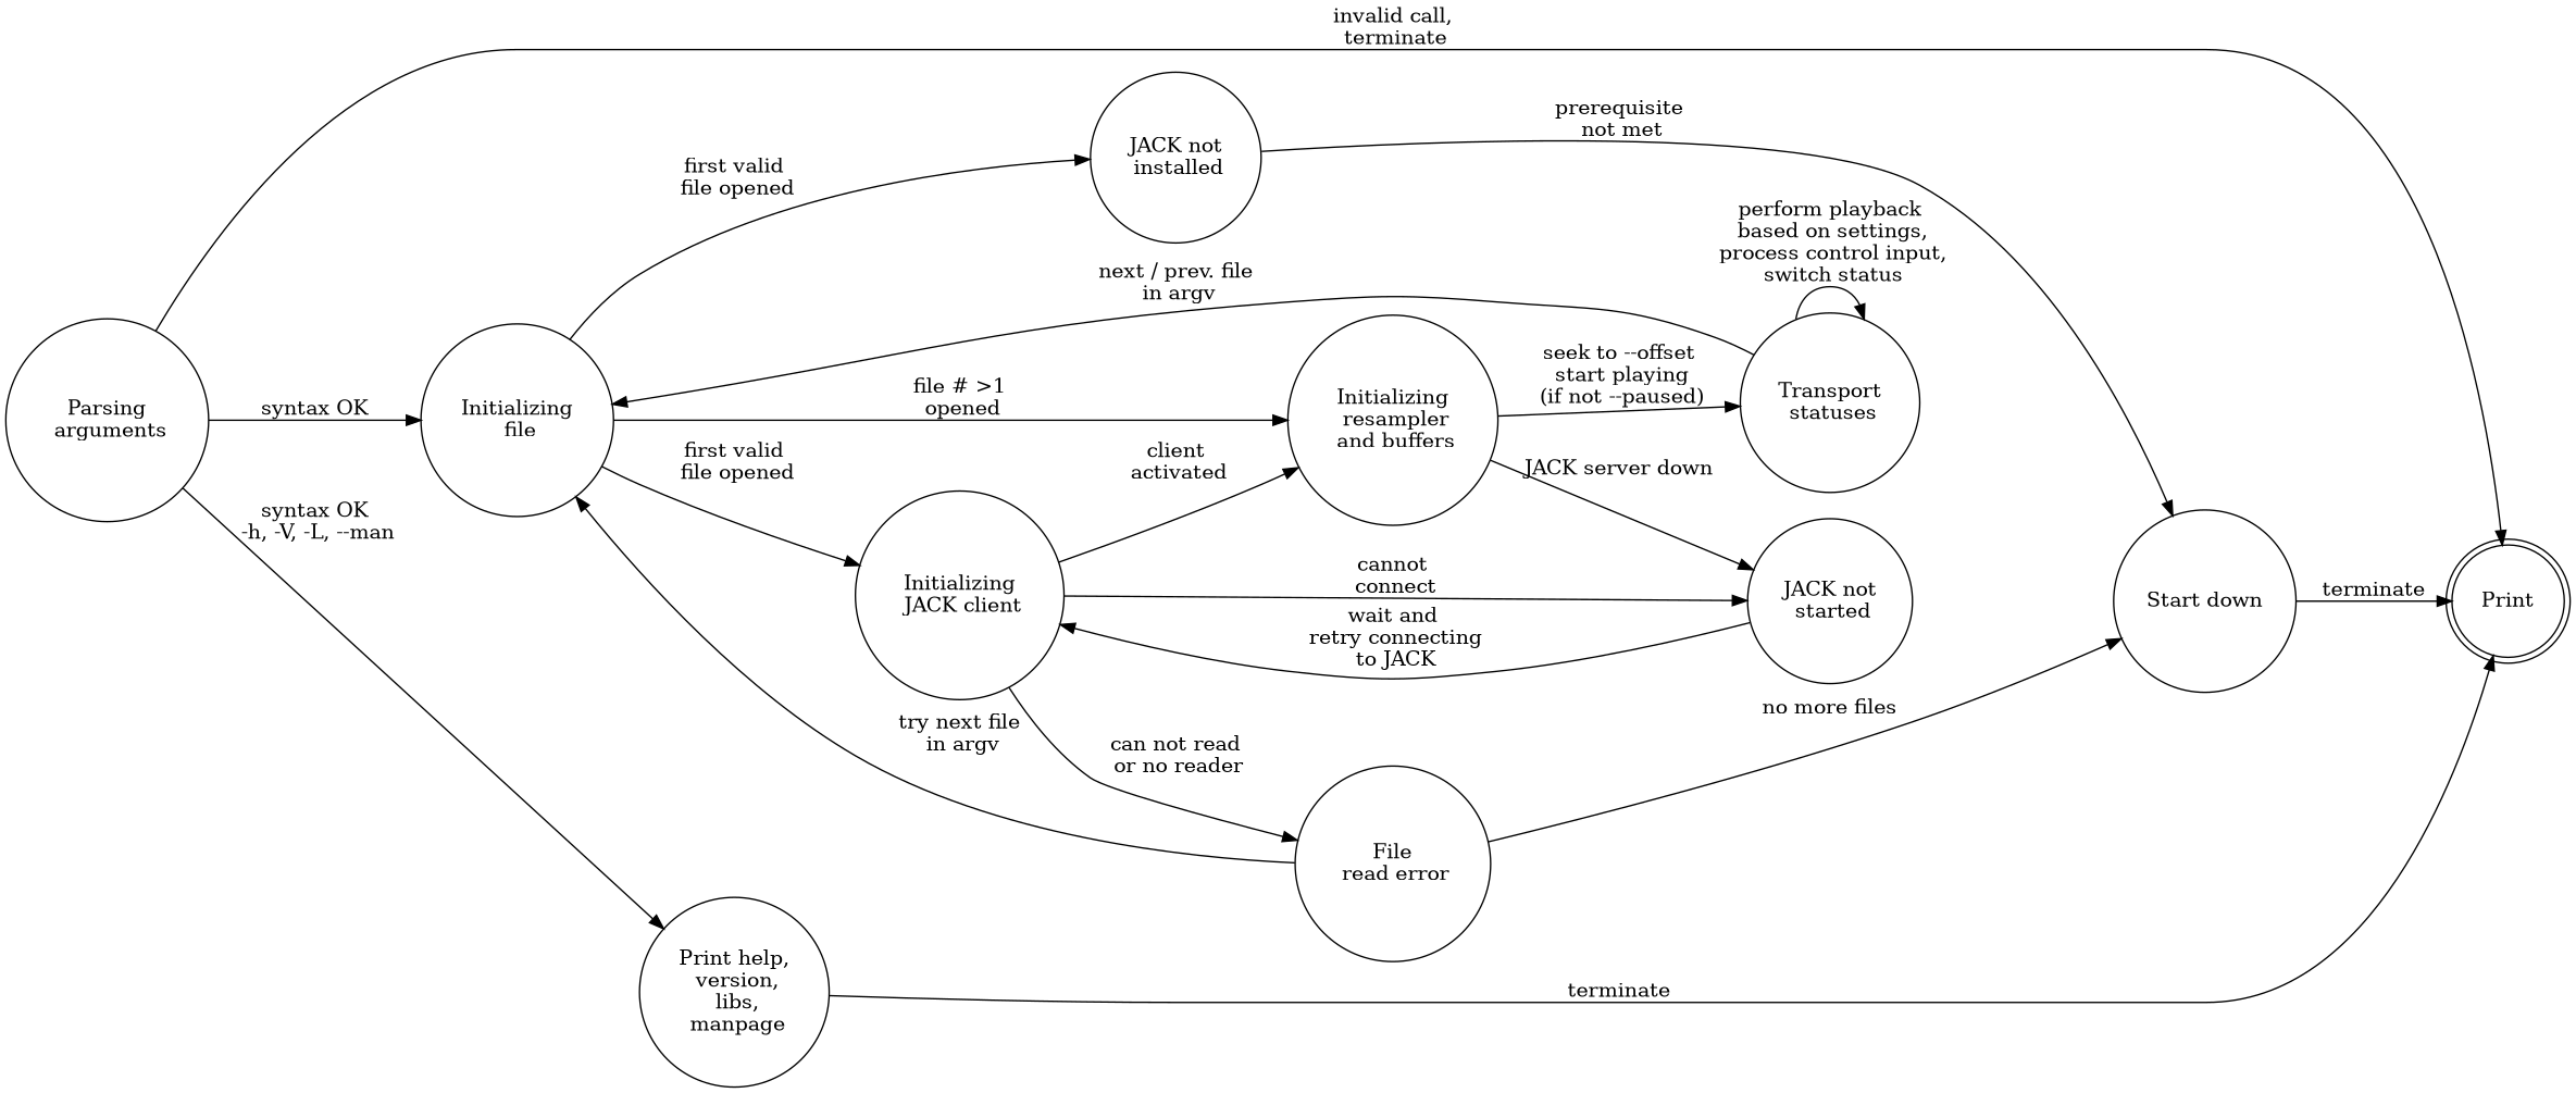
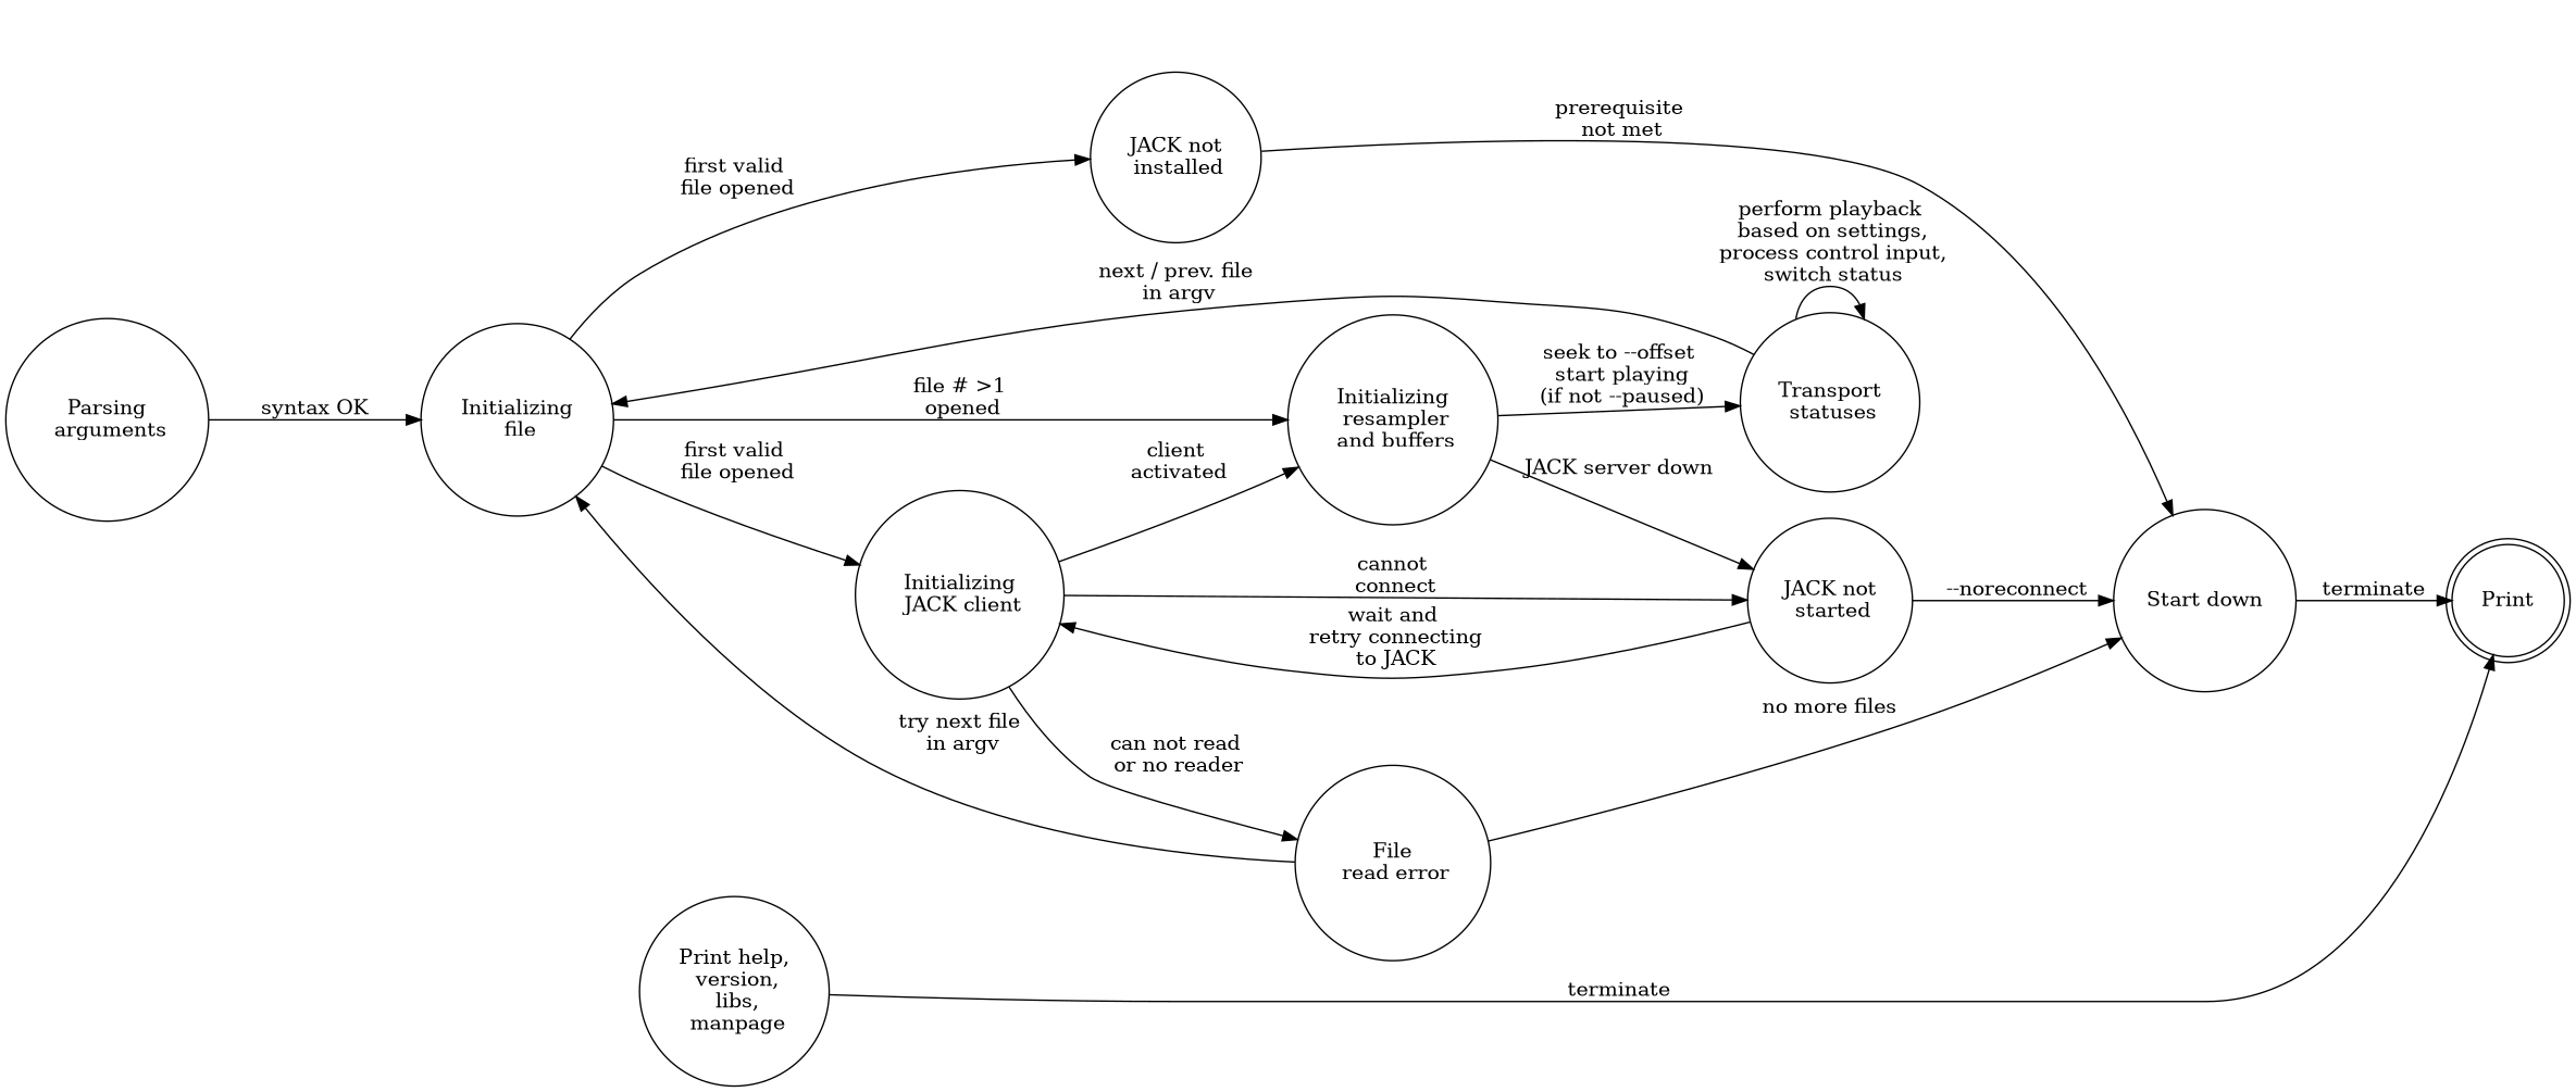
  digraph {
    rankdir=LR
    node [shape=circle]
    n1 [label=Print shape=doublecircle]
    "Parsing\n arguments"
    "Initializing\n file"
    "Print help,\n version,\n libs,\n manpage"
    "JACK not\n installed"
    "Initializing\n JACK client"
    "Initializing\n resampler\n and buffers"
    "File\n read error"
    n9 [label="Start down"]
    "JACK not\n started"
    "Transport\n statuses"
-   "Parsing\n arguments" -> n1 [label="invalid call,\n terminate"]
    "Parsing\n arguments" -> "Initializing\n file" [label="syntax OK"]
-   "Parsing\n arguments" -> "Print help,\n version,\n libs,\n manpage" [label="syntax OK\n -h, -V, -L, --man"]
    "Initializing\n file" -> "JACK not\n installed" [label="first valid\n file opened"]
    "Initializing\n file" -> "Initializing\n JACK client" [label="first valid\n file opened"]
    "Initializing\n file" -> "Initializing\n resampler\n and buffers" [label="file # >1\n opened"]
    "Print help,\n version,\n libs,\n manpage" -> n1 [label=terminate]
    "JACK not\n installed" -> n9 [label="prerequisite\n not met"]
    "Initializing\n JACK client" -> "Initializing\n resampler\n and buffers" [label="client\n activated"]
    "Initializing\n JACK client" -> "File\n read error" [label="can not read\n or no reader"]
    "Initializing\n JACK client" -> "JACK not\n started" [label="cannot\n connect"]
    "Initializing\n resampler\n and buffers" -> "JACK not\n started" [label="JACK server down"]
    "Initializing\n resampler\n and buffers" -> "Transport\n statuses" [label="seek to --offset\n start playing\n (if not --paused)"]
    "File\n read error" -> "Initializing\n file" [label="try next file\n in argv"]
    "File\n read error" -> n9 [label="no more files"]
    n9 -> n1 [label=terminate]
    "JACK not\n started" -> "Initializing\n JACK client" [label="wait and\n retry connecting\n to JACK"]
+   "JACK not\n started" -> n9 [label="--noreconnect"]
    "Transport\n statuses" -> "Initializing\n file" [label="next / prev. file\n in argv"]
    "Transport\n statuses" -> "Transport\n statuses" [label="perform playback\n based on settings,\n process control input,\n switch status"]
  }
